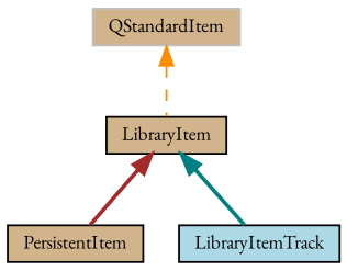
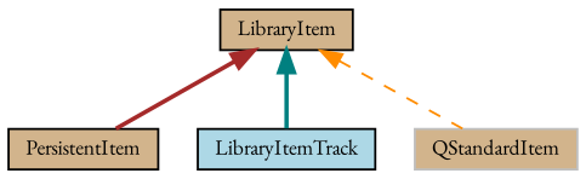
  digraph {
    fontname="EB Garamond"
    node [color=black fillcolor=tan fontname="EB Garamond" fontsize=10 shape=record style=filled]
    edge [dir=back fontname="EB Garamond" fontsize=10 labelfontname=Helvetica labelfontsize=10 style=bold]
    n1 [fontcolor=black height=0.2 label=PersistentItem width=0.4]
    n2 [fillcolor=lightblue height=0.2 label=LibraryItemTrack width=0.4]
    n3 [height=0.2 label=LibraryItem width=0.4]
    n4 [color=grey75 height=0.2 label=QStandardItem width=0.4]
    n3 -> n1 [color=brown]
    n3 -> n2 [color=teal]
-   n4 -> n3 [color=darkorange style=dashed]
+   n3 -> n4 [color=darkorange style=dashed]
  }
